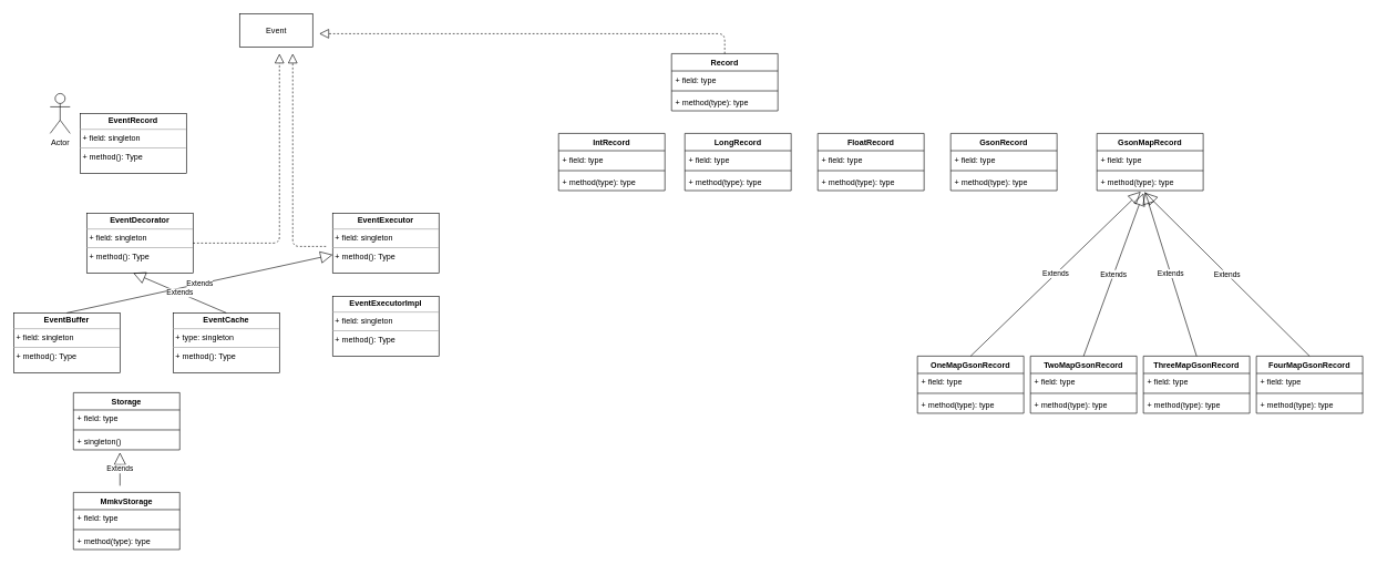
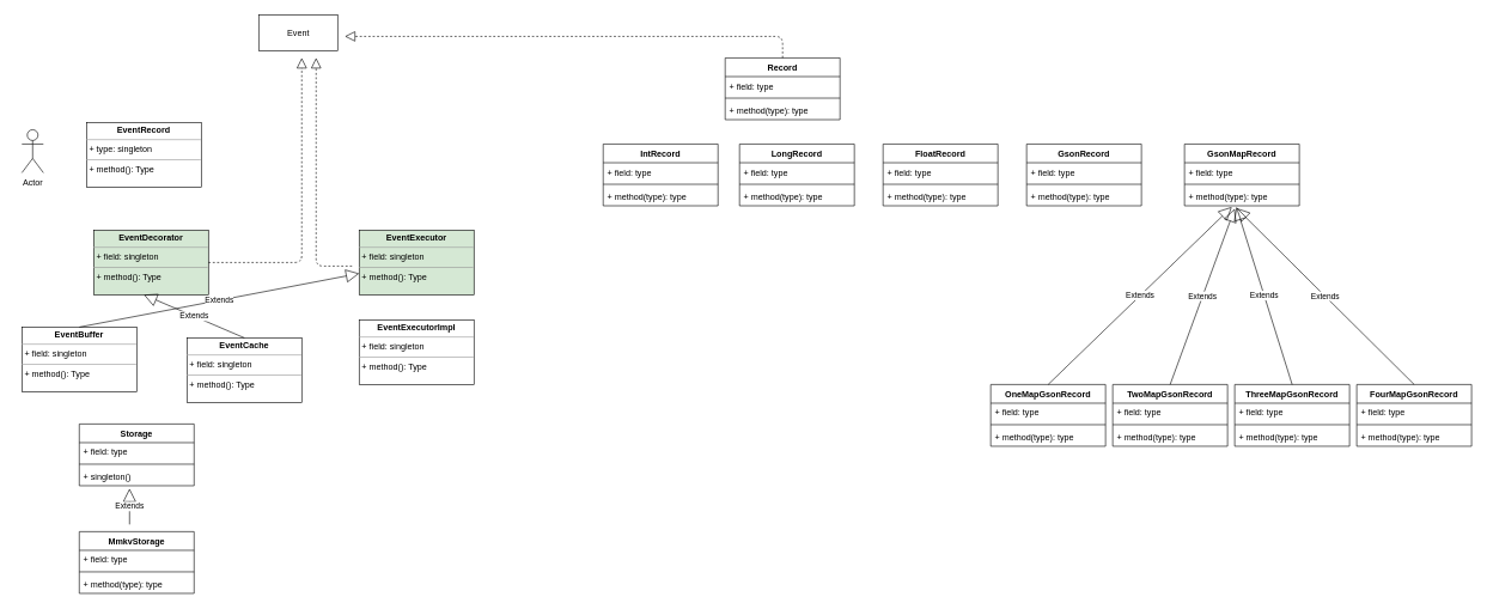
  <mxCell id="0" />
  <mxCell id="1" parent="0" />
  <mxCell id="2" value="Event" style="html=1;" vertex="1" parent="1"><mxGeometry x="360" y="20" width="110" height="50" as="geometry" /></mxCell>
- <mxCell id="3" value="&lt;p style=&quot;margin: 0px ; margin-top: 4px ; text-align: center&quot;&gt;&lt;b&gt;EventRecord&lt;/b&gt;&lt;/p&gt;&lt;hr size=&quot;1&quot;&gt;&lt;p style=&quot;margin: 0px ; margin-left: 4px&quot;&gt;+ field: singleton&lt;/p&gt;&lt;hr size=&quot;1&quot;&gt;&lt;p style=&quot;margin: 0px ; margin-left: 4px&quot;&gt;+ method(): Type&lt;/p&gt;" style="verticalAlign=top;align=left;overflow=fill;fontSize=12;fontFamily=Helvetica;html=1;" vertex="1" parent="1"><mxGeometry x="120" y="170" width="160" height="90" as="geometry" /></mxCell>
- <mxCell id="4" value="Actor" style="shape=umlActor;verticalLabelPosition=bottom;labelBackgroundColor=#ffffff;verticalAlign=top;html=1;" vertex="1" parent="1"><mxGeometry x="75" y="140" width="30" height="60" as="geometry" /></mxCell>
+ <mxCell id="3" value="&lt;p style=&quot;margin: 0px ; margin-top: 4px ; text-align: center&quot;&gt;&lt;b&gt;EventRecord&lt;/b&gt;&lt;/p&gt;&lt;hr size=&quot;1&quot;&gt;&lt;p style=&quot;margin: 0px ; margin-left: 4px&quot;&gt;+ type: singleton&lt;/p&gt;&lt;hr size=&quot;1&quot;&gt;&lt;p style=&quot;margin: 0px ; margin-left: 4px&quot;&gt;+ method(): Type&lt;/p&gt;" style="verticalAlign=top;align=left;overflow=fill;fontSize=12;fontFamily=Helvetica;html=1;" vertex="1" parent="1"><mxGeometry x="120" y="170" width="160" height="90" as="geometry" /></mxCell>
+ <mxCell id="4" value="Actor" style="shape=umlActor;verticalLabelPosition=bottom;labelBackgroundColor=#ffffff;verticalAlign=top;html=1;" vertex="1" parent="1"><mxGeometry x="30" y="180" width="30" height="60" as="geometry" /></mxCell>
  <mxCell id="5" value="MmkvStorage" style="swimlane;fontStyle=1;align=center;verticalAlign=top;childLayout=stackLayout;horizontal=1;startSize=26;horizontalStack=0;resizeParent=1;resizeParentMax=0;resizeLast=0;collapsible=1;marginBottom=0;" vertex="1" parent="1"><mxGeometry x="110" y="740" width="160" height="86" as="geometry" /></mxCell>
  <mxCell id="6" value="+ field: type" style="text;strokeColor=none;fillColor=none;align=left;verticalAlign=top;spacingLeft=4;spacingRight=4;overflow=hidden;rotatable=0;points=[[0,0.5],[1,0.5]];portConstraint=eastwest;" vertex="1" parent="5"><mxGeometry y="26" width="160" height="26" as="geometry" /></mxCell>
  <mxCell id="7" value="" style="line;strokeWidth=1;fillColor=none;align=left;verticalAlign=middle;spacingTop=-1;spacingLeft=3;spacingRight=3;rotatable=0;labelPosition=right;points=[];portConstraint=eastwest;" vertex="1" parent="5"><mxGeometry y="52" width="160" height="8" as="geometry" /></mxCell>
  <mxCell id="8" value="+ method(type): type" style="text;strokeColor=none;fillColor=none;align=left;verticalAlign=top;spacingLeft=4;spacingRight=4;overflow=hidden;rotatable=0;points=[[0,0.5],[1,0.5]];portConstraint=eastwest;" vertex="1" parent="5"><mxGeometry y="60" width="160" height="26" as="geometry" /></mxCell>
  <mxCell id="9" value="Record" style="swimlane;fontStyle=1;align=center;verticalAlign=top;childLayout=stackLayout;horizontal=1;startSize=26;horizontalStack=0;resizeParent=1;resizeParentMax=0;resizeLast=0;collapsible=1;marginBottom=0;" vertex="1" parent="1"><mxGeometry x="1010" y="80" width="160" height="86" as="geometry" /></mxCell>
  <mxCell id="10" value="+ field: type" style="text;strokeColor=none;fillColor=none;align=left;verticalAlign=top;spacingLeft=4;spacingRight=4;overflow=hidden;rotatable=0;points=[[0,0.5],[1,0.5]];portConstraint=eastwest;" vertex="1" parent="9"><mxGeometry y="26" width="160" height="26" as="geometry" /></mxCell>
  <mxCell id="11" value="" style="line;strokeWidth=1;fillColor=none;align=left;verticalAlign=middle;spacingTop=-1;spacingLeft=3;spacingRight=3;rotatable=0;labelPosition=right;points=[];portConstraint=eastwest;" vertex="1" parent="9"><mxGeometry y="52" width="160" height="8" as="geometry" /></mxCell>
  <mxCell id="12" value="+ method(type): type" style="text;strokeColor=none;fillColor=none;align=left;verticalAlign=top;spacingLeft=4;spacingRight=4;overflow=hidden;rotatable=0;points=[[0,0.5],[1,0.5]];portConstraint=eastwest;" vertex="1" parent="9"><mxGeometry y="60" width="160" height="26" as="geometry" /></mxCell>
  <mxCell id="13" value="" style="endArrow=block;dashed=1;endFill=0;endSize=12;html=1;exitX=0.5;exitY=0;exitDx=0;exitDy=0;" edge="1" parent="1" source="9"><mxGeometry width="160" relative="1" as="geometry"><mxPoint x="270" y="190" as="sourcePoint" /><mxPoint x="480" y="50" as="targetPoint" /><Array as="points"><mxPoint x="1090" y="50" /></Array></mxGeometry></mxCell>
  <mxCell id="14" value="Storage" style="swimlane;fontStyle=1;align=center;verticalAlign=top;childLayout=stackLayout;horizontal=1;startSize=26;horizontalStack=0;resizeParent=1;resizeParentMax=0;resizeLast=0;collapsible=1;marginBottom=0;" vertex="1" parent="1"><mxGeometry x="110" y="590" width="160" height="86" as="geometry" /></mxCell>
  <mxCell id="15" value="+ field: type" style="text;strokeColor=none;fillColor=none;align=left;verticalAlign=top;spacingLeft=4;spacingRight=4;overflow=hidden;rotatable=0;points=[[0,0.5],[1,0.5]];portConstraint=eastwest;" vertex="1" parent="14"><mxGeometry y="26" width="160" height="26" as="geometry" /></mxCell>
  <mxCell id="16" value="" style="line;strokeWidth=1;fillColor=none;align=left;verticalAlign=middle;spacingTop=-1;spacingLeft=3;spacingRight=3;rotatable=0;labelPosition=right;points=[];portConstraint=eastwest;" vertex="1" parent="14"><mxGeometry y="52" width="160" height="8" as="geometry" /></mxCell>
  <mxCell id="17" value="+ singleton()" style="text;strokeColor=none;fillColor=none;align=left;verticalAlign=top;spacingLeft=4;spacingRight=4;overflow=hidden;rotatable=0;points=[[0,0.5],[1,0.5]];portConstraint=eastwest;" vertex="1" parent="14"><mxGeometry y="60" width="160" height="26" as="geometry" /></mxCell>
  <mxCell id="18" value="Extends" style="endArrow=block;endSize=16;endFill=0;html=1;" edge="1" parent="1"><mxGeometry width="160" relative="1" as="geometry"><mxPoint x="180" y="730" as="sourcePoint" /><mxPoint x="180" y="680" as="targetPoint" /></mxGeometry></mxCell>
  <mxCell id="19" value="GsonRecord" style="swimlane;fontStyle=1;align=center;verticalAlign=top;childLayout=stackLayout;horizontal=1;startSize=26;horizontalStack=0;resizeParent=1;resizeParentMax=0;resizeLast=0;collapsible=1;marginBottom=0;" vertex="1" parent="1"><mxGeometry x="1430" y="200" width="160" height="86" as="geometry" /></mxCell>
  <mxCell id="20" value="+ field: type" style="text;strokeColor=none;fillColor=none;align=left;verticalAlign=top;spacingLeft=4;spacingRight=4;overflow=hidden;rotatable=0;points=[[0,0.5],[1,0.5]];portConstraint=eastwest;" vertex="1" parent="19"><mxGeometry y="26" width="160" height="26" as="geometry" /></mxCell>
  <mxCell id="21" value="" style="line;strokeWidth=1;fillColor=none;align=left;verticalAlign=middle;spacingTop=-1;spacingLeft=3;spacingRight=3;rotatable=0;labelPosition=right;points=[];portConstraint=eastwest;" vertex="1" parent="19"><mxGeometry y="52" width="160" height="8" as="geometry" /></mxCell>
  <mxCell id="22" value="+ method(type): type" style="text;strokeColor=none;fillColor=none;align=left;verticalAlign=top;spacingLeft=4;spacingRight=4;overflow=hidden;rotatable=0;points=[[0,0.5],[1,0.5]];portConstraint=eastwest;" vertex="1" parent="19"><mxGeometry y="60" width="160" height="26" as="geometry" /></mxCell>
  <mxCell id="23" value="FloatRecord" style="swimlane;fontStyle=1;align=center;verticalAlign=top;childLayout=stackLayout;horizontal=1;startSize=26;horizontalStack=0;resizeParent=1;resizeParentMax=0;resizeLast=0;collapsible=1;marginBottom=0;" vertex="1" parent="1"><mxGeometry x="1230" y="200" width="160" height="86" as="geometry" /></mxCell>
  <mxCell id="24" value="+ field: type" style="text;strokeColor=none;fillColor=none;align=left;verticalAlign=top;spacingLeft=4;spacingRight=4;overflow=hidden;rotatable=0;points=[[0,0.5],[1,0.5]];portConstraint=eastwest;" vertex="1" parent="23"><mxGeometry y="26" width="160" height="26" as="geometry" /></mxCell>
  <mxCell id="25" value="" style="line;strokeWidth=1;fillColor=none;align=left;verticalAlign=middle;spacingTop=-1;spacingLeft=3;spacingRight=3;rotatable=0;labelPosition=right;points=[];portConstraint=eastwest;" vertex="1" parent="23"><mxGeometry y="52" width="160" height="8" as="geometry" /></mxCell>
  <mxCell id="26" value="+ method(type): type" style="text;strokeColor=none;fillColor=none;align=left;verticalAlign=top;spacingLeft=4;spacingRight=4;overflow=hidden;rotatable=0;points=[[0,0.5],[1,0.5]];portConstraint=eastwest;" vertex="1" parent="23"><mxGeometry y="60" width="160" height="26" as="geometry" /></mxCell>
  <mxCell id="27" value="LongRecord" style="swimlane;fontStyle=1;align=center;verticalAlign=top;childLayout=stackLayout;horizontal=1;startSize=26;horizontalStack=0;resizeParent=1;resizeParentMax=0;resizeLast=0;collapsible=1;marginBottom=0;" vertex="1" parent="1"><mxGeometry x="1030" y="200" width="160" height="86" as="geometry" /></mxCell>
  <mxCell id="28" value="+ field: type" style="text;strokeColor=none;fillColor=none;align=left;verticalAlign=top;spacingLeft=4;spacingRight=4;overflow=hidden;rotatable=0;points=[[0,0.5],[1,0.5]];portConstraint=eastwest;" vertex="1" parent="27"><mxGeometry y="26" width="160" height="26" as="geometry" /></mxCell>
  <mxCell id="29" value="" style="line;strokeWidth=1;fillColor=none;align=left;verticalAlign=middle;spacingTop=-1;spacingLeft=3;spacingRight=3;rotatable=0;labelPosition=right;points=[];portConstraint=eastwest;" vertex="1" parent="27"><mxGeometry y="52" width="160" height="8" as="geometry" /></mxCell>
  <mxCell id="30" value="+ method(type): type" style="text;strokeColor=none;fillColor=none;align=left;verticalAlign=top;spacingLeft=4;spacingRight=4;overflow=hidden;rotatable=0;points=[[0,0.5],[1,0.5]];portConstraint=eastwest;" vertex="1" parent="27"><mxGeometry y="60" width="160" height="26" as="geometry" /></mxCell>
  <mxCell id="31" value="IntRecord" style="swimlane;fontStyle=1;align=center;verticalAlign=top;childLayout=stackLayout;horizontal=1;startSize=26;horizontalStack=0;resizeParent=1;resizeParentMax=0;resizeLast=0;collapsible=1;marginBottom=0;" vertex="1" parent="1"><mxGeometry x="840" y="200" width="160" height="86" as="geometry" /></mxCell>
  <mxCell id="32" value="+ field: type" style="text;strokeColor=none;fillColor=none;align=left;verticalAlign=top;spacingLeft=4;spacingRight=4;overflow=hidden;rotatable=0;points=[[0,0.5],[1,0.5]];portConstraint=eastwest;" vertex="1" parent="31"><mxGeometry y="26" width="160" height="26" as="geometry" /></mxCell>
  <mxCell id="33" value="" style="line;strokeWidth=1;fillColor=none;align=left;verticalAlign=middle;spacingTop=-1;spacingLeft=3;spacingRight=3;rotatable=0;labelPosition=right;points=[];portConstraint=eastwest;" vertex="1" parent="31"><mxGeometry y="52" width="160" height="8" as="geometry" /></mxCell>
  <mxCell id="34" value="+ method(type): type" style="text;strokeColor=none;fillColor=none;align=left;verticalAlign=top;spacingLeft=4;spacingRight=4;overflow=hidden;rotatable=0;points=[[0,0.5],[1,0.5]];portConstraint=eastwest;" vertex="1" parent="31"><mxGeometry y="60" width="160" height="26" as="geometry" /></mxCell>
  <mxCell id="35" value="GsonMapRecord" style="swimlane;fontStyle=1;align=center;verticalAlign=top;childLayout=stackLayout;horizontal=1;startSize=26;horizontalStack=0;resizeParent=1;resizeParentMax=0;resizeLast=0;collapsible=1;marginBottom=0;" vertex="1" parent="1"><mxGeometry x="1650" y="200" width="160" height="86" as="geometry" /></mxCell>
  <mxCell id="36" value="+ field: type" style="text;strokeColor=none;fillColor=none;align=left;verticalAlign=top;spacingLeft=4;spacingRight=4;overflow=hidden;rotatable=0;points=[[0,0.5],[1,0.5]];portConstraint=eastwest;" vertex="1" parent="35"><mxGeometry y="26" width="160" height="26" as="geometry" /></mxCell>
  <mxCell id="37" value="" style="line;strokeWidth=1;fillColor=none;align=left;verticalAlign=middle;spacingTop=-1;spacingLeft=3;spacingRight=3;rotatable=0;labelPosition=right;points=[];portConstraint=eastwest;" vertex="1" parent="35"><mxGeometry y="52" width="160" height="8" as="geometry" /></mxCell>
  <mxCell id="38" value="+ method(type): type" style="text;strokeColor=none;fillColor=none;align=left;verticalAlign=top;spacingLeft=4;spacingRight=4;overflow=hidden;rotatable=0;points=[[0,0.5],[1,0.5]];portConstraint=eastwest;" vertex="1" parent="35"><mxGeometry y="60" width="160" height="26" as="geometry" /></mxCell>
  <mxCell id="39" value="OneMapGsonRecord" style="swimlane;fontStyle=1;align=center;verticalAlign=top;childLayout=stackLayout;horizontal=1;startSize=26;horizontalStack=0;resizeParent=1;resizeParentMax=0;resizeLast=0;collapsible=1;marginBottom=0;" vertex="1" parent="1"><mxGeometry x="1380" y="535" width="160" height="86" as="geometry" /></mxCell>
  <mxCell id="40" value="+ field: type" style="text;strokeColor=none;fillColor=none;align=left;verticalAlign=top;spacingLeft=4;spacingRight=4;overflow=hidden;rotatable=0;points=[[0,0.5],[1,0.5]];portConstraint=eastwest;" vertex="1" parent="39"><mxGeometry y="26" width="160" height="26" as="geometry" /></mxCell>
  <mxCell id="41" value="" style="line;strokeWidth=1;fillColor=none;align=left;verticalAlign=middle;spacingTop=-1;spacingLeft=3;spacingRight=3;rotatable=0;labelPosition=right;points=[];portConstraint=eastwest;" vertex="1" parent="39"><mxGeometry y="52" width="160" height="8" as="geometry" /></mxCell>
  <mxCell id="42" value="+ method(type): type" style="text;strokeColor=none;fillColor=none;align=left;verticalAlign=top;spacingLeft=4;spacingRight=4;overflow=hidden;rotatable=0;points=[[0,0.5],[1,0.5]];portConstraint=eastwest;" vertex="1" parent="39"><mxGeometry y="60" width="160" height="26" as="geometry" /></mxCell>
  <mxCell id="43" value="TwoMapGsonRecord" style="swimlane;fontStyle=1;align=center;verticalAlign=top;childLayout=stackLayout;horizontal=1;startSize=26;horizontalStack=0;resizeParent=1;resizeParentMax=0;resizeLast=0;collapsible=1;marginBottom=0;" vertex="1" parent="1"><mxGeometry x="1550" y="535" width="160" height="86" as="geometry" /></mxCell>
  <mxCell id="44" value="+ field: type" style="text;strokeColor=none;fillColor=none;align=left;verticalAlign=top;spacingLeft=4;spacingRight=4;overflow=hidden;rotatable=0;points=[[0,0.5],[1,0.5]];portConstraint=eastwest;" vertex="1" parent="43"><mxGeometry y="26" width="160" height="26" as="geometry" /></mxCell>
  <mxCell id="45" value="" style="line;strokeWidth=1;fillColor=none;align=left;verticalAlign=middle;spacingTop=-1;spacingLeft=3;spacingRight=3;rotatable=0;labelPosition=right;points=[];portConstraint=eastwest;" vertex="1" parent="43"><mxGeometry y="52" width="160" height="8" as="geometry" /></mxCell>
  <mxCell id="46" value="+ method(type): type" style="text;strokeColor=none;fillColor=none;align=left;verticalAlign=top;spacingLeft=4;spacingRight=4;overflow=hidden;rotatable=0;points=[[0,0.5],[1,0.5]];portConstraint=eastwest;" vertex="1" parent="43"><mxGeometry y="60" width="160" height="26" as="geometry" /></mxCell>
  <mxCell id="47" value="ThreeMapGsonRecord" style="swimlane;fontStyle=1;align=center;verticalAlign=top;childLayout=stackLayout;horizontal=1;startSize=26;horizontalStack=0;resizeParent=1;resizeParentMax=0;resizeLast=0;collapsible=1;marginBottom=0;" vertex="1" parent="1"><mxGeometry x="1720" y="535" width="160" height="86" as="geometry" /></mxCell>
  <mxCell id="48" value="+ field: type" style="text;strokeColor=none;fillColor=none;align=left;verticalAlign=top;spacingLeft=4;spacingRight=4;overflow=hidden;rotatable=0;points=[[0,0.5],[1,0.5]];portConstraint=eastwest;" vertex="1" parent="47"><mxGeometry y="26" width="160" height="26" as="geometry" /></mxCell>
  <mxCell id="49" value="" style="line;strokeWidth=1;fillColor=none;align=left;verticalAlign=middle;spacingTop=-1;spacingLeft=3;spacingRight=3;rotatable=0;labelPosition=right;points=[];portConstraint=eastwest;" vertex="1" parent="47"><mxGeometry y="52" width="160" height="8" as="geometry" /></mxCell>
  <mxCell id="50" value="+ method(type): type" style="text;strokeColor=none;fillColor=none;align=left;verticalAlign=top;spacingLeft=4;spacingRight=4;overflow=hidden;rotatable=0;points=[[0,0.5],[1,0.5]];portConstraint=eastwest;" vertex="1" parent="47"><mxGeometry y="60" width="160" height="26" as="geometry" /></mxCell>
  <mxCell id="51" value="FourMapGsonRecord" style="swimlane;fontStyle=1;align=center;verticalAlign=top;childLayout=stackLayout;horizontal=1;startSize=26;horizontalStack=0;resizeParent=1;resizeParentMax=0;resizeLast=0;collapsible=1;marginBottom=0;" vertex="1" parent="1"><mxGeometry x="1890" y="535" width="160" height="86" as="geometry" /></mxCell>
  <mxCell id="52" value="+ field: type" style="text;strokeColor=none;fillColor=none;align=left;verticalAlign=top;spacingLeft=4;spacingRight=4;overflow=hidden;rotatable=0;points=[[0,0.5],[1,0.5]];portConstraint=eastwest;" vertex="1" parent="51"><mxGeometry y="26" width="160" height="26" as="geometry" /></mxCell>
  <mxCell id="53" value="" style="line;strokeWidth=1;fillColor=none;align=left;verticalAlign=middle;spacingTop=-1;spacingLeft=3;spacingRight=3;rotatable=0;labelPosition=right;points=[];portConstraint=eastwest;" vertex="1" parent="51"><mxGeometry y="52" width="160" height="8" as="geometry" /></mxCell>
  <mxCell id="54" value="+ method(type): type" style="text;strokeColor=none;fillColor=none;align=left;verticalAlign=top;spacingLeft=4;spacingRight=4;overflow=hidden;rotatable=0;points=[[0,0.5],[1,0.5]];portConstraint=eastwest;" vertex="1" parent="51"><mxGeometry y="60" width="160" height="26" as="geometry" /></mxCell>
- <mxCell id="55" value="&lt;p style=&quot;margin: 0px ; margin-top: 4px ; text-align: center&quot;&gt;&lt;b&gt;EventDecorator&lt;/b&gt;&lt;/p&gt;&lt;hr size=&quot;1&quot;&gt;&lt;p style=&quot;margin: 0px ; margin-left: 4px&quot;&gt;+ field: singleton&lt;/p&gt;&lt;hr size=&quot;1&quot;&gt;&lt;p style=&quot;margin: 0px ; margin-left: 4px&quot;&gt;+ method(): Type&lt;/p&gt;" style="verticalAlign=top;align=left;overflow=fill;fontSize=12;fontFamily=Helvetica;html=1;" vertex="1" parent="1"><mxGeometry x="130" y="320" width="160" height="90" as="geometry" /></mxCell>
- <mxCell id="56" value="&lt;p style=&quot;margin: 0px ; margin-top: 4px ; text-align: center&quot;&gt;&lt;b&gt;EventBuffer&lt;/b&gt;&lt;/p&gt;&lt;hr size=&quot;1&quot;&gt;&lt;p style=&quot;margin: 0px ; margin-left: 4px&quot;&gt;+ field: singleton&lt;/p&gt;&lt;hr size=&quot;1&quot;&gt;&lt;p style=&quot;margin: 0px ; margin-left: 4px&quot;&gt;+ method(): Type&lt;/p&gt;" style="verticalAlign=top;align=left;overflow=fill;fontSize=12;fontFamily=Helvetica;html=1;" vertex="1" parent="1"><mxGeometry x="20" y="470" width="160" height="90" as="geometry" /></mxCell>
- <mxCell id="57" value="&lt;p style=&quot;margin: 0px ; margin-top: 4px ; text-align: center&quot;&gt;&lt;b&gt;EventCache&lt;/b&gt;&lt;/p&gt;&lt;hr size=&quot;1&quot;&gt;&lt;p style=&quot;margin: 0px ; margin-left: 4px&quot;&gt;+ type: singleton&lt;/p&gt;&lt;hr size=&quot;1&quot;&gt;&lt;p style=&quot;margin: 0px ; margin-left: 4px&quot;&gt;+ method(): Type&lt;/p&gt;" style="verticalAlign=top;align=left;overflow=fill;fontSize=12;fontFamily=Helvetica;html=1;" vertex="1" parent="1"><mxGeometry x="260" y="470" width="160" height="90" as="geometry" /></mxCell>
+ <mxCell id="55" value="&lt;p style=&quot;margin: 0px ; margin-top: 4px ; text-align: center&quot;&gt;&lt;b&gt;EventDecorator&lt;/b&gt;&lt;/p&gt;&lt;hr size=&quot;1&quot;&gt;&lt;p style=&quot;margin: 0px ; margin-left: 4px&quot;&gt;+ field: singleton&lt;/p&gt;&lt;hr size=&quot;1&quot;&gt;&lt;p style=&quot;margin: 0px ; margin-left: 4px&quot;&gt;+ method(): Type&lt;/p&gt;" style="verticalAlign=top;align=left;overflow=fill;fontSize=12;fontFamily=Helvetica;html=1;fillColor=#d5e8d4;" vertex="1" parent="1"><mxGeometry x="130" y="320" width="160" height="90" as="geometry" /></mxCell>
+ <mxCell id="56" value="&lt;p style=&quot;margin: 0px ; margin-top: 4px ; text-align: center&quot;&gt;&lt;b&gt;EventBuffer&lt;/b&gt;&lt;/p&gt;&lt;hr size=&quot;1&quot;&gt;&lt;p style=&quot;margin: 0px ; margin-left: 4px&quot;&gt;+ field: singleton&lt;/p&gt;&lt;hr size=&quot;1&quot;&gt;&lt;p style=&quot;margin: 0px ; margin-left: 4px&quot;&gt;+ method(): Type&lt;/p&gt;" style="verticalAlign=top;align=left;overflow=fill;fontSize=12;fontFamily=Helvetica;html=1;" vertex="1" parent="1"><mxGeometry x="30" y="455" width="160" height="90" as="geometry" /></mxCell>
+ <mxCell id="57" value="&lt;p style=&quot;margin: 0px ; margin-top: 4px ; text-align: center&quot;&gt;&lt;b&gt;EventCache&lt;/b&gt;&lt;/p&gt;&lt;hr size=&quot;1&quot;&gt;&lt;p style=&quot;margin: 0px ; margin-left: 4px&quot;&gt;+ field: singleton&lt;/p&gt;&lt;hr size=&quot;1&quot;&gt;&lt;p style=&quot;margin: 0px ; margin-left: 4px&quot;&gt;+ method(): Type&lt;/p&gt;" style="verticalAlign=top;align=left;overflow=fill;fontSize=12;fontFamily=Helvetica;html=1;" vertex="1" parent="1"><mxGeometry x="260" y="470" width="160" height="90" as="geometry" /></mxCell>
  <mxCell id="58" value="Extends" style="endArrow=block;endSize=16;endFill=0;html=1;exitX=0.5;exitY=0;exitDx=0;exitDy=0;entryX=0.412;entryY=1.062;entryDx=0;entryDy=0;entryPerimeter=0;" edge="1" parent="1" source="39" target="38"><mxGeometry width="160" relative="1" as="geometry"><mxPoint x="1130" y="459" as="sourcePoint" /><mxPoint x="1720" y="415" as="targetPoint" /></mxGeometry></mxCell>
  <mxCell id="59" value="Extends" style="endArrow=block;endSize=16;endFill=0;html=1;exitX=0.5;exitY=0;exitDx=0;exitDy=0;" edge="1" parent="1" source="43"><mxGeometry width="160" relative="1" as="geometry"><mxPoint x="1140" y="469" as="sourcePoint" /><mxPoint x="1720" y="290" as="targetPoint" /></mxGeometry></mxCell>
  <mxCell id="60" value="Extends" style="endArrow=block;endSize=16;endFill=0;html=1;exitX=0.5;exitY=0;exitDx=0;exitDy=0;entryX=0.452;entryY=1.062;entryDx=0;entryDy=0;entryPerimeter=0;" edge="1" parent="1" source="47" target="38"><mxGeometry width="160" relative="1" as="geometry"><mxPoint x="1310" y="505" as="sourcePoint" /><mxPoint x="1720" y="415" as="targetPoint" /></mxGeometry></mxCell>
  <mxCell id="61" value="Extends" style="endArrow=block;endSize=16;endFill=0;html=1;exitX=0.5;exitY=0;exitDx=0;exitDy=0;entryX=0.452;entryY=1.123;entryDx=0;entryDy=0;entryPerimeter=0;" edge="1" parent="1" source="51" target="38"><mxGeometry width="160" relative="1" as="geometry"><mxPoint x="1320" y="515" as="sourcePoint" /><mxPoint x="1720" y="415" as="targetPoint" /></mxGeometry></mxCell>
  <mxCell id="62" value="" style="endArrow=block;dashed=1;endFill=0;endSize=12;html=1;exitX=1;exitY=0.5;exitDx=0;exitDy=0;" edge="1" parent="1" source="55"><mxGeometry width="160" relative="1" as="geometry"><mxPoint x="420" y="360" as="sourcePoint" /><mxPoint x="420" y="80" as="targetPoint" /><Array as="points"><mxPoint x="420" y="365" /></Array></mxGeometry></mxCell>
  <mxCell id="63" value="Extends" style="endArrow=block;endSize=16;endFill=0;html=1;exitX=0.5;exitY=0;exitDx=0;exitDy=0;" edge="1" parent="1" source="56" target="65"><mxGeometry width="160" relative="1" as="geometry"><mxPoint x="20" y="850" as="sourcePoint" /><mxPoint x="180" y="850" as="targetPoint" /></mxGeometry></mxCell>
  <mxCell id="64" value="Extends" style="endArrow=block;endSize=16;endFill=0;html=1;exitX=0.5;exitY=0;exitDx=0;exitDy=0;" edge="1" parent="1" source="57"><mxGeometry width="160" relative="1" as="geometry"><mxPoint x="110" y="480" as="sourcePoint" /><mxPoint x="200" y="410" as="targetPoint" /></mxGeometry></mxCell>
- <mxCell id="65" value="&lt;p style=&quot;margin: 0px ; margin-top: 4px ; text-align: center&quot;&gt;&lt;b&gt;EventExecutor&lt;/b&gt;&lt;/p&gt;&lt;hr size=&quot;1&quot;&gt;&lt;p style=&quot;margin: 0px ; margin-left: 4px&quot;&gt;+ field: singleton&lt;/p&gt;&lt;hr size=&quot;1&quot;&gt;&lt;p style=&quot;margin: 0px ; margin-left: 4px&quot;&gt;+ method(): Type&lt;/p&gt;" style="verticalAlign=top;align=left;overflow=fill;fontSize=12;fontFamily=Helvetica;html=1;" vertex="1" parent="1"><mxGeometry x="500" y="320" width="160" height="90" as="geometry" /></mxCell>
+ <mxCell id="65" value="&lt;p style=&quot;margin: 0px ; margin-top: 4px ; text-align: center&quot;&gt;&lt;b&gt;EventExecutor&lt;/b&gt;&lt;/p&gt;&lt;hr size=&quot;1&quot;&gt;&lt;p style=&quot;margin: 0px ; margin-left: 4px&quot;&gt;+ field: singleton&lt;/p&gt;&lt;hr size=&quot;1&quot;&gt;&lt;p style=&quot;margin: 0px ; margin-left: 4px&quot;&gt;+ method(): Type&lt;/p&gt;" style="verticalAlign=top;align=left;overflow=fill;fontSize=12;fontFamily=Helvetica;html=1;fillColor=#d5e8d4;" vertex="1" parent="1"><mxGeometry x="500" y="320" width="160" height="90" as="geometry" /></mxCell>
  <mxCell id="66" value="&lt;p style=&quot;margin: 0px ; margin-top: 4px ; text-align: center&quot;&gt;&lt;b&gt;EventExecutorImpl&lt;/b&gt;&lt;/p&gt;&lt;hr size=&quot;1&quot;&gt;&lt;p style=&quot;margin: 0px ; margin-left: 4px&quot;&gt;+ field: singleton&lt;/p&gt;&lt;hr size=&quot;1&quot;&gt;&lt;p style=&quot;margin: 0px ; margin-left: 4px&quot;&gt;+ method(): Type&lt;/p&gt;" style="verticalAlign=top;align=left;overflow=fill;fontSize=12;fontFamily=Helvetica;html=1;" vertex="1" parent="1"><mxGeometry x="500" y="445" width="160" height="90" as="geometry" /></mxCell>
  <mxCell id="67" value="" style="endArrow=block;dashed=1;endFill=0;endSize=12;html=1;" edge="1" parent="1"><mxGeometry width="160" relative="1" as="geometry"><mxPoint x="490" y="370" as="sourcePoint" /><mxPoint x="440" y="80" as="targetPoint" /><Array as="points"><mxPoint x="440" y="370" /></Array></mxGeometry></mxCell>
